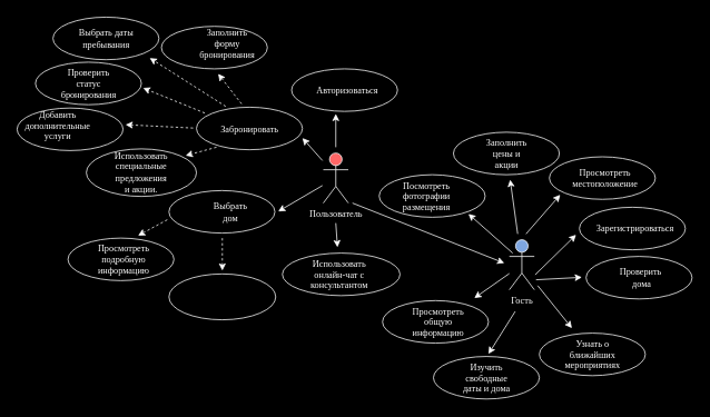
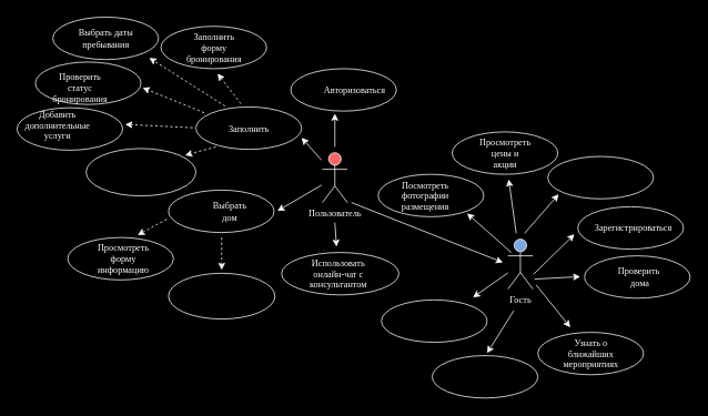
  <mxCell id="0" />
  <mxCell id="1" parent="0" />
  <mxCell id="2" value="&lt;font style=&quot;background-color: rgb(0, 0, 0); font-size: 11px;&quot; color=&quot;#ffffff&quot;&gt;Пользователь&lt;/font&gt;" style="shape=umlActor;verticalLabelPosition=bottom;verticalAlign=top;html=1;outlineConnect=0;strokeColor=#FFFFFF;fillColor=#FF6666;fontSize=11;fontFamily=Times New Roman;" parent="1" vertex="1"><mxGeometry x="387" y="183" width="30" height="60" as="geometry" /></mxCell>
  <mxCell id="3" value="&lt;font style=&quot;background-color: rgb(0, 0, 0); font-size: 11px;&quot; color=&quot;#ffffff&quot;&gt;Гость&lt;br style=&quot;font-size: 11px;&quot;&gt;&lt;/font&gt;" style="shape=umlActor;verticalLabelPosition=bottom;verticalAlign=top;html=1;outlineConnect=0;strokeColor=#FFFFFF;fillColor=#7EA6E0;fontSize=11;fontFamily=Times New Roman;" parent="1" vertex="1"><mxGeometry x="610" y="287" width="30" height="60" as="geometry" /></mxCell>
  <mxCell id="4" value="" style="group;fontSize=11;fontFamily=Times New Roman;" parent="1" vertex="1" connectable="0"><mxGeometry x="694" y="248" width="127" height="51" as="geometry" /></mxCell>
  <mxCell id="5" value="" style="ellipse;whiteSpace=wrap;html=1;fillColor=#000000;strokeColor=#FFFFFF;fontSize=11;fontFamily=Times New Roman;" parent="4" vertex="1"><mxGeometry width="127" height="51" as="geometry" /></mxCell>
  <mxCell id="6" value="Зарегистрироваться" style="text;html=1;align=center;verticalAlign=middle;whiteSpace=wrap;rounded=0;fontColor=#FFFFFF;container=0;fontSize=11;fontFamily=Times New Roman;" parent="4" vertex="1"><mxGeometry x="37" y="10.5" width="60" height="30" as="geometry" /></mxCell>
  <mxCell id="7" value="" style="group;fontSize=11;fontFamily=Times New Roman;" parent="1" vertex="1" connectable="0"><mxGeometry x="658" y="187.5" width="127" height="51" as="geometry" /></mxCell>
  <mxCell id="8" value="" style="ellipse;whiteSpace=wrap;html=1;fillColor=#000000;strokeColor=#FFFFFF;fontSize=11;fontFamily=Times New Roman;" parent="7" vertex="1"><mxGeometry width="127" height="51" as="geometry" /></mxCell>
- <mxCell id="9" value="Просмотреть местоположение" style="text;html=1;align=center;verticalAlign=middle;whiteSpace=wrap;rounded=0;fontColor=#FFFFFF;container=0;fontSize=11;fontFamily=Times New Roman;" parent="7" vertex="1"><mxGeometry x="37" y="10.5" width="60" height="30" as="geometry" /></mxCell>
  <mxCell id="10" value="" style="group;fontSize=11;fontFamily=Times New Roman;" parent="1" vertex="1" connectable="0"><mxGeometry x="349" y="82" width="127" height="51" as="geometry" /></mxCell>
  <mxCell id="11" value="" style="ellipse;whiteSpace=wrap;html=1;fillColor=#000000;strokeColor=#FFFFFF;fontSize=11;fontFamily=Times New Roman;" parent="10" vertex="1"><mxGeometry width="127" height="51" as="geometry" /></mxCell>
- <mxCell id="12" value="Авторизоваться" style="text;html=1;align=center;verticalAlign=middle;whiteSpace=wrap;rounded=0;fontColor=#FFFFFF;container=0;fontSize=11;fontFamily=Times New Roman;" parent="10" vertex="1"><mxGeometry x="37" y="10.5" width="60" height="30" as="geometry" /></mxCell>
+ <mxCell id="12" value="Авторизоваться" style="text;html=1;align=center;verticalAlign=middle;whiteSpace=wrap;rounded=0;fontColor=#FFFFFF;container=0;fontSize=11;fontFamily=Times New Roman;" parent="10" vertex="1"><mxGeometry x="47" y="10.5" width="60" height="30" as="geometry" /></mxCell>
  <mxCell id="13" value="" style="group;fontSize=11;fontFamily=Times New Roman;" parent="1" vertex="1" connectable="0"><mxGeometry x="702" y="307" width="127" height="51" as="geometry" /></mxCell>
  <mxCell id="14" value="" style="ellipse;whiteSpace=wrap;html=1;fillColor=#000000;strokeColor=#FFFFFF;fontSize=11;fontFamily=Times New Roman;" parent="13" vertex="1"><mxGeometry width="127" height="51" as="geometry" /></mxCell>
  <mxCell id="15" value="Проверить&amp;nbsp; дома" style="text;html=1;align=center;verticalAlign=middle;whiteSpace=wrap;rounded=0;fontColor=#FFFFFF;container=0;fontSize=11;fontFamily=Times New Roman;" parent="13" vertex="1"><mxGeometry x="37" y="10.5" width="60" height="30" as="geometry" /></mxCell>
  <mxCell id="16" value="" style="group;fontSize=11;fontFamily=Times New Roman;" parent="1" vertex="1" connectable="0"><mxGeometry x="458" y="360" width="127" height="51" as="geometry" /></mxCell>
  <mxCell id="17" value="" style="ellipse;whiteSpace=wrap;html=1;fillColor=#000000;strokeColor=#FFFFFF;fontSize=11;fontFamily=Times New Roman;" parent="16" vertex="1"><mxGeometry width="127" height="51" as="geometry" /></mxCell>
- <mxCell id="18" value="Просмотреть общую информацию" style="text;html=1;align=center;verticalAlign=middle;whiteSpace=wrap;rounded=0;fontColor=#FFFFFF;container=0;fontSize=11;fontFamily=Times New Roman;" parent="16" vertex="1"><mxGeometry x="37" y="10.5" width="60" height="30" as="geometry" /></mxCell>
  <mxCell id="19" value="" style="group;fontSize=11;fontFamily=Times New Roman;" parent="1" vertex="1" connectable="0"><mxGeometry x="202" y="228" width="127" height="51" as="geometry" /></mxCell>
  <mxCell id="20" value="" style="ellipse;whiteSpace=wrap;html=1;fillColor=#000000;strokeColor=#FFFFFF;fontSize=11;fontFamily=Times New Roman;" parent="19" vertex="1"><mxGeometry width="127" height="51" as="geometry" /></mxCell>
  <mxCell id="21" value="Выбрать дом" style="text;html=1;align=center;verticalAlign=middle;whiteSpace=wrap;rounded=0;fontColor=#FFFFFF;container=0;fontSize=11;fontFamily=Times New Roman;" parent="19" vertex="1"><mxGeometry x="43.5" y="10.5" width="59.5" height="30" as="geometry" /></mxCell>
  <mxCell id="22" value="" style="group;fontSize=11;fontFamily=Times New Roman;" parent="1" vertex="1" connectable="0"><mxGeometry x="235" y="128" width="127" height="51" as="geometry" /></mxCell>
  <mxCell id="23" value="" style="ellipse;whiteSpace=wrap;html=1;fillColor=#000000;strokeColor=#FFFFFF;fontSize=11;fontFamily=Times New Roman;" parent="22" vertex="1"><mxGeometry width="127" height="51" as="geometry" /></mxCell>
- <mxCell id="24" value="Забронировать" style="text;html=1;align=center;verticalAlign=middle;whiteSpace=wrap;rounded=0;fontColor=#FFFFFF;container=0;fontSize=11;fontFamily=Times New Roman;" parent="22" vertex="1"><mxGeometry x="33.5" y="10.5" width="60" height="30" as="geometry" /></mxCell>
+ <mxCell id="24" value="Заполнить" style="text;html=1;align=center;verticalAlign=middle;whiteSpace=wrap;rounded=0;fontColor=#FFFFFF;container=0;fontSize=11;fontFamily=Times New Roman;" parent="22" vertex="1"><mxGeometry x="33.5" y="10.5" width="60" height="30" as="geometry" /></mxCell>
  <mxCell id="25" value="" style="group;fontSize=11;fontFamily=Times New Roman;" parent="1" vertex="1" connectable="0"><mxGeometry x="519" y="427" width="127" height="51" as="geometry" /></mxCell>
  <mxCell id="26" value="" style="ellipse;whiteSpace=wrap;html=1;fillColor=#000000;strokeColor=#FFFFFF;fontSize=11;fontFamily=Times New Roman;" parent="25" vertex="1"><mxGeometry width="127" height="51" as="geometry" /></mxCell>
- <mxCell id="27" value="Изучить свободные даты и дома" style="text;html=1;align=center;verticalAlign=middle;whiteSpace=wrap;rounded=0;fontColor=#FFFFFF;container=0;fontSize=11;fontFamily=Times New Roman;" parent="25" vertex="1"><mxGeometry x="33.5" y="10.5" width="60" height="30" as="geometry" /></mxCell>
  <mxCell id="28" value="" style="group;fontSize=11;fontFamily=Times New Roman;" vertex="1" connectable="0" parent="1"><mxGeometry x="543" y="158" width="127" height="51" as="geometry" /></mxCell>
  <mxCell id="29" value="" style="ellipse;whiteSpace=wrap;html=1;fillColor=#000000;strokeColor=#FFFFFF;fontSize=11;fontFamily=Times New Roman;" vertex="1" parent="28"><mxGeometry width="127" height="51" as="geometry" /></mxCell>
- <mxCell id="30" value="Заполнить цены и акции" style="text;html=1;align=center;verticalAlign=middle;whiteSpace=wrap;rounded=0;fontColor=#FFFFFF;container=0;fontSize=11;fontFamily=Times New Roman;" vertex="1" parent="28"><mxGeometry x="33.5" y="10.5" width="60" height="30" as="geometry" /></mxCell>
+ <mxCell id="30" value="Просмотреть цены и акции" style="text;html=1;align=center;verticalAlign=middle;whiteSpace=wrap;rounded=0;fontColor=#FFFFFF;container=0;fontSize=11;fontFamily=Times New Roman;" vertex="1" parent="28"><mxGeometry x="33.5" y="10.5" width="60" height="30" as="geometry" /></mxCell>
  <mxCell id="31" value="" style="group;fontSize=11;fontFamily=Times New Roman;" vertex="1" connectable="0" parent="1"><mxGeometry x="646" y="399" width="127" height="51" as="geometry" /></mxCell>
  <mxCell id="32" value="" style="ellipse;whiteSpace=wrap;html=1;fillColor=#000000;strokeColor=#FFFFFF;fontSize=11;fontFamily=Times New Roman;" vertex="1" parent="31"><mxGeometry width="127" height="51" as="geometry" /></mxCell>
  <mxCell id="33" value="Узнать о ближайших мероприятиях" style="text;html=1;align=center;verticalAlign=middle;whiteSpace=wrap;rounded=0;fontColor=#FFFFFF;container=0;fontSize=11;fontFamily=Times New Roman;" vertex="1" parent="31"><mxGeometry x="33.5" y="10.5" width="60" height="30" as="geometry" /></mxCell>
  <mxCell id="34" value="" style="group;fontSize=11;fontFamily=Times New Roman;" vertex="1" connectable="0" parent="1"><mxGeometry x="338" y="303" width="141" height="51" as="geometry" /></mxCell>
  <mxCell id="35" value="" style="ellipse;whiteSpace=wrap;html=1;fillColor=#000000;strokeColor=#FFFFFF;fontSize=11;fontFamily=Times New Roman;" vertex="1" parent="34"><mxGeometry width="141" height="51" as="geometry" /></mxCell>
  <mxCell id="36" value="Использовать онлайн-чат с консультантом" style="text;html=1;align=center;verticalAlign=middle;whiteSpace=wrap;rounded=0;fontColor=#FFFFFF;container=0;fontSize=11;fontFamily=Times New Roman;" vertex="1" parent="34"><mxGeometry x="34.996" y="10.5" width="66.614" height="30" as="geometry" /></mxCell>
  <mxCell id="37" value="" style="group;fontSize=11;fontFamily=Times New Roman;" vertex="1" connectable="0" parent="1"><mxGeometry x="454" y="209" width="127" height="51" as="geometry" /></mxCell>
  <mxCell id="38" value="" style="ellipse;whiteSpace=wrap;html=1;fillColor=#000000;strokeColor=#FFFFFF;fontSize=11;fontFamily=Times New Roman;" vertex="1" parent="37"><mxGeometry width="127" height="51" as="geometry" /></mxCell>
  <mxCell id="39" value="Посмотреть фотографии размещения" style="text;html=1;align=center;verticalAlign=middle;whiteSpace=wrap;rounded=0;fontColor=#FFFFFF;container=0;fontSize=11;fontFamily=Times New Roman;" vertex="1" parent="37"><mxGeometry x="27" y="10.5" width="60" height="30" as="geometry" /></mxCell>
  <mxCell id="40" value="" style="endArrow=classic;html=1;rounded=0;strokeColor=#FFFFFF;fontSize=11;fontFamily=Times New Roman;" edge="1" parent="37"><mxGeometry width="50" height="50" relative="1" as="geometry"><mxPoint x="-32" y="34" as="sourcePoint" /><mxPoint x="150" y="106" as="targetPoint" /></mxGeometry></mxCell>
  <mxCell id="41" value="" style="group;fontSize=11;fontFamily=Times New Roman;" vertex="1" connectable="0" parent="1"><mxGeometry x="81" y="285" width="127" height="51" as="geometry" /></mxCell>
  <mxCell id="42" value="" style="ellipse;whiteSpace=wrap;html=1;fillColor=#000000;strokeColor=#FFFFFF;fontSize=11;fontFamily=Times New Roman;" vertex="1" parent="41"><mxGeometry width="127" height="51" as="geometry" /></mxCell>
- <mxCell id="43" value="Просмотреть подробную информацию" style="text;html=1;align=center;verticalAlign=middle;whiteSpace=wrap;rounded=0;fontColor=#FFFFFF;container=0;fontSize=11;fontFamily=Times New Roman;" vertex="1" parent="41"><mxGeometry x="37" y="10.5" width="60" height="30" as="geometry" /></mxCell>
+ <mxCell id="43" value="Просмотреть форму информацию" style="text;html=1;align=center;verticalAlign=middle;whiteSpace=wrap;rounded=0;fontColor=#FFFFFF;container=0;fontSize=11;fontFamily=Times New Roman;" vertex="1" parent="41"><mxGeometry x="37" y="10.5" width="60" height="30" as="geometry" /></mxCell>
  <mxCell id="44" value="" style="group;fontSize=11;fontFamily=Times New Roman;" vertex="1" connectable="0" parent="1"><mxGeometry x="202" y="328" width="128" height="55" as="geometry" /></mxCell>
  <mxCell id="45" value="" style="ellipse;whiteSpace=wrap;html=1;fillColor=#000000;strokeColor=#FFFFFF;fontSize=11;fontFamily=Times New Roman;" vertex="1" parent="44"><mxGeometry width="128" height="55" as="geometry" /></mxCell>
  <mxCell id="46" value="" style="group;fontSize=11;fontFamily=Times New Roman;" vertex="1" connectable="0" parent="1"><mxGeometry x="63" y="20" width="127" height="51" as="geometry" /></mxCell>
  <mxCell id="47" value="" style="ellipse;whiteSpace=wrap;html=1;fillColor=#000000;strokeColor=#FFFFFF;fontSize=11;fontFamily=Times New Roman;" vertex="1" parent="46"><mxGeometry width="127" height="51" as="geometry" /></mxCell>
  <mxCell id="48" value="Выбрать даты пребывания" style="text;html=1;align=center;verticalAlign=middle;whiteSpace=wrap;rounded=0;fontColor=#FFFFFF;container=0;fontSize=11;fontFamily=Times New Roman;" vertex="1" parent="46"><mxGeometry x="29.75" y="10.5" width="67.5" height="30" as="geometry" /></mxCell>
  <mxCell id="49" value="" style="group;fontSize=11;fontFamily=Times New Roman;" vertex="1" connectable="0" parent="1"><mxGeometry x="193" y="31" width="127" height="51" as="geometry" /></mxCell>
  <mxCell id="50" value="" style="ellipse;whiteSpace=wrap;html=1;fillColor=#000000;strokeColor=#FFFFFF;fontSize=11;fontFamily=Times New Roman;" vertex="1" parent="49"><mxGeometry width="127" height="51" as="geometry" /></mxCell>
- <mxCell id="51" value="Заполнить форму бронирования" style="text;html=1;align=center;verticalAlign=middle;whiteSpace=wrap;rounded=0;fontColor=#FFFFFF;container=0;fontSize=11;fontFamily=Times New Roman;" vertex="1" parent="49"><mxGeometry x="48.5" y="5.5" width="60" height="30" as="geometry" /></mxCell>
+ <mxCell id="51" value="Заполнить форму бронирования" style="text;html=1;align=center;verticalAlign=middle;whiteSpace=wrap;rounded=0;fontColor=#FFFFFF;container=0;fontSize=11;fontFamily=Times New Roman;" vertex="1" parent="49"><mxGeometry x="33.5" y="10.5" width="60" height="30" as="geometry" /></mxCell>
  <mxCell id="52" value="" style="group;fontSize=11;fontFamily=Times New Roman;" vertex="1" connectable="0" parent="1"><mxGeometry x="42" y="74" width="127" height="51" as="geometry" /></mxCell>
  <mxCell id="53" value="" style="ellipse;whiteSpace=wrap;html=1;fillColor=#000000;strokeColor=#FFFFFF;fontSize=11;fontFamily=Times New Roman;" vertex="1" parent="52"><mxGeometry width="127" height="51" as="geometry" /></mxCell>
- <mxCell id="54" value="Проверить статус бронирования" style="text;html=1;align=center;verticalAlign=middle;whiteSpace=wrap;rounded=0;fontColor=#FFFFFF;container=0;fontSize=11;fontFamily=Times New Roman;" vertex="1" parent="52"><mxGeometry x="33.5" y="10.5" width="60" height="30" as="geometry" /></mxCell>
+ <mxCell id="54" value="Проверить статус бронирования" style="text;html=1;align=center;verticalAlign=middle;whiteSpace=wrap;rounded=0;fontColor=#FFFFFF;container=0;fontSize=11;fontFamily=Times New Roman;" vertex="1" parent="52"><mxGeometry x="23.5" y="15.5" width="60" height="30" as="geometry" /></mxCell>
  <mxCell id="55" value="" style="group;fontSize=11;fontFamily=Times New Roman;" vertex="1" connectable="0" parent="1"><mxGeometry x="20" y="129" width="127" height="51" as="geometry" /></mxCell>
  <mxCell id="56" value="" style="ellipse;whiteSpace=wrap;html=1;fillColor=#000000;strokeColor=#FFFFFF;fontSize=11;fontFamily=Times New Roman;" vertex="1" parent="55"><mxGeometry width="127" height="51" as="geometry" /></mxCell>
  <mxCell id="57" value="Добавить дополнительные услуги" style="text;html=1;align=center;verticalAlign=middle;whiteSpace=wrap;rounded=0;fontColor=#FFFFFF;container=0;fontSize=11;fontFamily=Times New Roman;" vertex="1" parent="55"><mxGeometry x="18.5" y="5.5" width="60" height="30" as="geometry" /></mxCell>
  <mxCell id="58" value="" style="group;fontSize=11;fontFamily=Times New Roman;" vertex="1" connectable="0" parent="1"><mxGeometry x="103" y="178" width="132" height="57" as="geometry" /></mxCell>
  <mxCell id="59" value="" style="ellipse;whiteSpace=wrap;html=1;fillColor=#000000;strokeColor=#FFFFFF;fontSize=11;fontFamily=Times New Roman;" vertex="1" parent="58"><mxGeometry width="132" height="57" as="geometry" /></mxCell>
- <mxCell id="60" value="Использовать специальные предложения и акции." style="text;html=1;align=center;verticalAlign=middle;whiteSpace=wrap;rounded=0;fontColor=#FFFFFF;container=0;fontSize=11;fontFamily=Times New Roman;" vertex="1" parent="58"><mxGeometry x="34.819" y="11.735" width="62.362" height="33.529" as="geometry" /></mxCell>
  <mxCell id="61" value="" style="endArrow=classic;html=1;rounded=0;strokeColor=#FFFFFF;fontSize=11;fontFamily=Times New Roman;" edge="1" parent="1"><mxGeometry width="50" height="50" relative="1" as="geometry"><mxPoint x="641" y="329" as="sourcePoint" /><mxPoint x="690" y="281" as="targetPoint" /></mxGeometry></mxCell>
  <mxCell id="62" value="" style="endArrow=classic;html=1;rounded=0;strokeColor=#FFFFFF;fontSize=11;fontFamily=Times New Roman;" edge="1" parent="1" source="3"><mxGeometry width="50" height="50" relative="1" as="geometry"><mxPoint x="607" y="324" as="sourcePoint" /><mxPoint x="568" y="357" as="targetPoint" /></mxGeometry></mxCell>
  <mxCell id="63" value="" style="endArrow=classic;html=1;rounded=0;strokeColor=#FFFFFF;fontSize=11;fontFamily=Times New Roman;" edge="1" parent="1"><mxGeometry width="50" height="50" relative="1" as="geometry"><mxPoint x="630" y="280" as="sourcePoint" /><mxPoint x="671" y="233" as="targetPoint" /></mxGeometry></mxCell>
  <mxCell id="64" value="" style="endArrow=classic;html=1;rounded=0;strokeColor=#FFFFFF;fontSize=11;fontFamily=Times New Roman;" edge="1" parent="1"><mxGeometry width="50" height="50" relative="1" as="geometry"><mxPoint x="617" y="373" as="sourcePoint" /><mxPoint x="585" y="424" as="targetPoint" /></mxGeometry></mxCell>
  <mxCell id="65" value="" style="endArrow=classic;html=1;rounded=0;strokeColor=#FFFFFF;fontSize=11;fontFamily=Times New Roman;" edge="1" parent="1"><mxGeometry width="50" height="50" relative="1" as="geometry"><mxPoint x="644" y="342" as="sourcePoint" /><mxPoint x="685" y="393" as="targetPoint" /></mxGeometry></mxCell>
  <mxCell id="66" value="" style="endArrow=classic;html=1;rounded=0;strokeColor=#FFFFFF;fontSize=11;fontFamily=Times New Roman;" edge="1" parent="1"><mxGeometry width="50" height="50" relative="1" as="geometry"><mxPoint x="620" y="280" as="sourcePoint" /><mxPoint x="611" y="215" as="targetPoint" /></mxGeometry></mxCell>
  <mxCell id="67" value="" style="endArrow=classic;html=1;rounded=0;strokeColor=#FFFFFF;fontSize=11;fontFamily=Times New Roman;" edge="1" parent="1"><mxGeometry width="50" height="50" relative="1" as="geometry"><mxPoint x="614" y="303" as="sourcePoint" /><mxPoint x="561" y="256" as="targetPoint" /></mxGeometry></mxCell>
  <mxCell id="68" value="" style="endArrow=classic;html=1;rounded=0;strokeColor=#FFFFFF;fontSize=11;fontFamily=Times New Roman;" edge="1" parent="1"><mxGeometry width="50" height="50" relative="1" as="geometry"><mxPoint x="642" y="335" as="sourcePoint" /><mxPoint x="697" y="332" as="targetPoint" /></mxGeometry></mxCell>
  <mxCell id="69" value="" style="endArrow=classic;html=1;rounded=0;strokeColor=#FFFFFF;fontSize=11;fontFamily=Times New Roman;" edge="1" parent="1"><mxGeometry width="50" height="50" relative="1" as="geometry"><mxPoint x="386" y="222" as="sourcePoint" /><mxPoint x="333" y="253" as="targetPoint" /></mxGeometry></mxCell>
  <mxCell id="70" value="" style="endArrow=classic;html=1;rounded=0;strokeColor=#FFFFFF;dashed=1;fontSize=11;fontFamily=Times New Roman;" edge="1" parent="1"><mxGeometry width="50" height="50" relative="1" as="geometry"><mxPoint x="289" y="124" as="sourcePoint" /><mxPoint x="261" y="88" as="targetPoint" /></mxGeometry></mxCell>
  <mxCell id="71" value="" style="endArrow=classic;html=1;rounded=0;strokeColor=#FFFFFF;fontSize=11;fontFamily=Times New Roman;" edge="1" parent="1"><mxGeometry width="50" height="50" relative="1" as="geometry"><mxPoint x="386" y="192" as="sourcePoint" /><mxPoint x="362" y="165" as="targetPoint" /></mxGeometry></mxCell>
  <mxCell id="72" value="" style="endArrow=classic;html=1;rounded=0;strokeColor=#FFFFFF;fontSize=11;fontFamily=Times New Roman;" edge="1" parent="1"><mxGeometry width="50" height="50" relative="1" as="geometry"><mxPoint x="402" y="176" as="sourcePoint" /><mxPoint x="402" y="136" as="targetPoint" /></mxGeometry></mxCell>
  <mxCell id="73" value="" style="endArrow=classic;html=1;rounded=0;strokeColor=#FFFFFF;dashed=1;fontSize=11;fontFamily=Times New Roman;" edge="1" parent="1"><mxGeometry width="50" height="50" relative="1" as="geometry"><mxPoint x="259" y="176" as="sourcePoint" /><mxPoint x="222" y="186" as="targetPoint" /></mxGeometry></mxCell>
  <mxCell id="74" value="" style="endArrow=classic;html=1;rounded=0;strokeColor=#FFFFFF;dashed=1;fontSize=11;fontFamily=Times New Roman;" edge="1" parent="1"><mxGeometry width="50" height="50" relative="1" as="geometry"><mxPoint x="231" y="153" as="sourcePoint" /><mxPoint x="150" y="149" as="targetPoint" /></mxGeometry></mxCell>
  <mxCell id="75" value="" style="endArrow=classic;html=1;rounded=0;strokeColor=#FFFFFF;dashed=1;fontSize=11;fontFamily=Times New Roman;" edge="1" parent="1"><mxGeometry width="50" height="50" relative="1" as="geometry"><mxPoint x="245" y="135" as="sourcePoint" /><mxPoint x="171" y="105" as="targetPoint" /></mxGeometry></mxCell>
  <mxCell id="76" value="" style="endArrow=classic;html=1;rounded=0;strokeColor=#FFFFFF;dashed=1;fontSize=11;fontFamily=Times New Roman;" edge="1" parent="1"><mxGeometry width="50" height="50" relative="1" as="geometry"><mxPoint x="270" y="127" as="sourcePoint" /><mxPoint x="179" y="69" as="targetPoint" /></mxGeometry></mxCell>
  <mxCell id="77" value="" style="endArrow=classic;html=1;rounded=0;strokeColor=#FFFFFF;dashed=1;fontSize=11;fontFamily=Times New Roman;" edge="1" parent="1"><mxGeometry width="50" height="50" relative="1" as="geometry"><mxPoint x="200" y="263" as="sourcePoint" /><mxPoint x="165" y="282" as="targetPoint" /></mxGeometry></mxCell>
  <mxCell id="78" value="" style="endArrow=classic;html=1;rounded=0;strokeColor=#FFFFFF;dashed=1;fontSize=11;fontFamily=Times New Roman;" edge="1" parent="1"><mxGeometry width="50" height="50" relative="1" as="geometry"><mxPoint x="266" y="285" as="sourcePoint" /><mxPoint x="266" y="324" as="targetPoint" /></mxGeometry></mxCell>
  <mxCell id="79" value="" style="endArrow=classic;html=1;rounded=0;strokeColor=#FFFFFF;fontSize=11;fontFamily=Times New Roman;" edge="1" parent="1"><mxGeometry width="50" height="50" relative="1" as="geometry"><mxPoint x="402" y="267" as="sourcePoint" /><mxPoint x="404" y="296" as="targetPoint" /></mxGeometry></mxCell>
